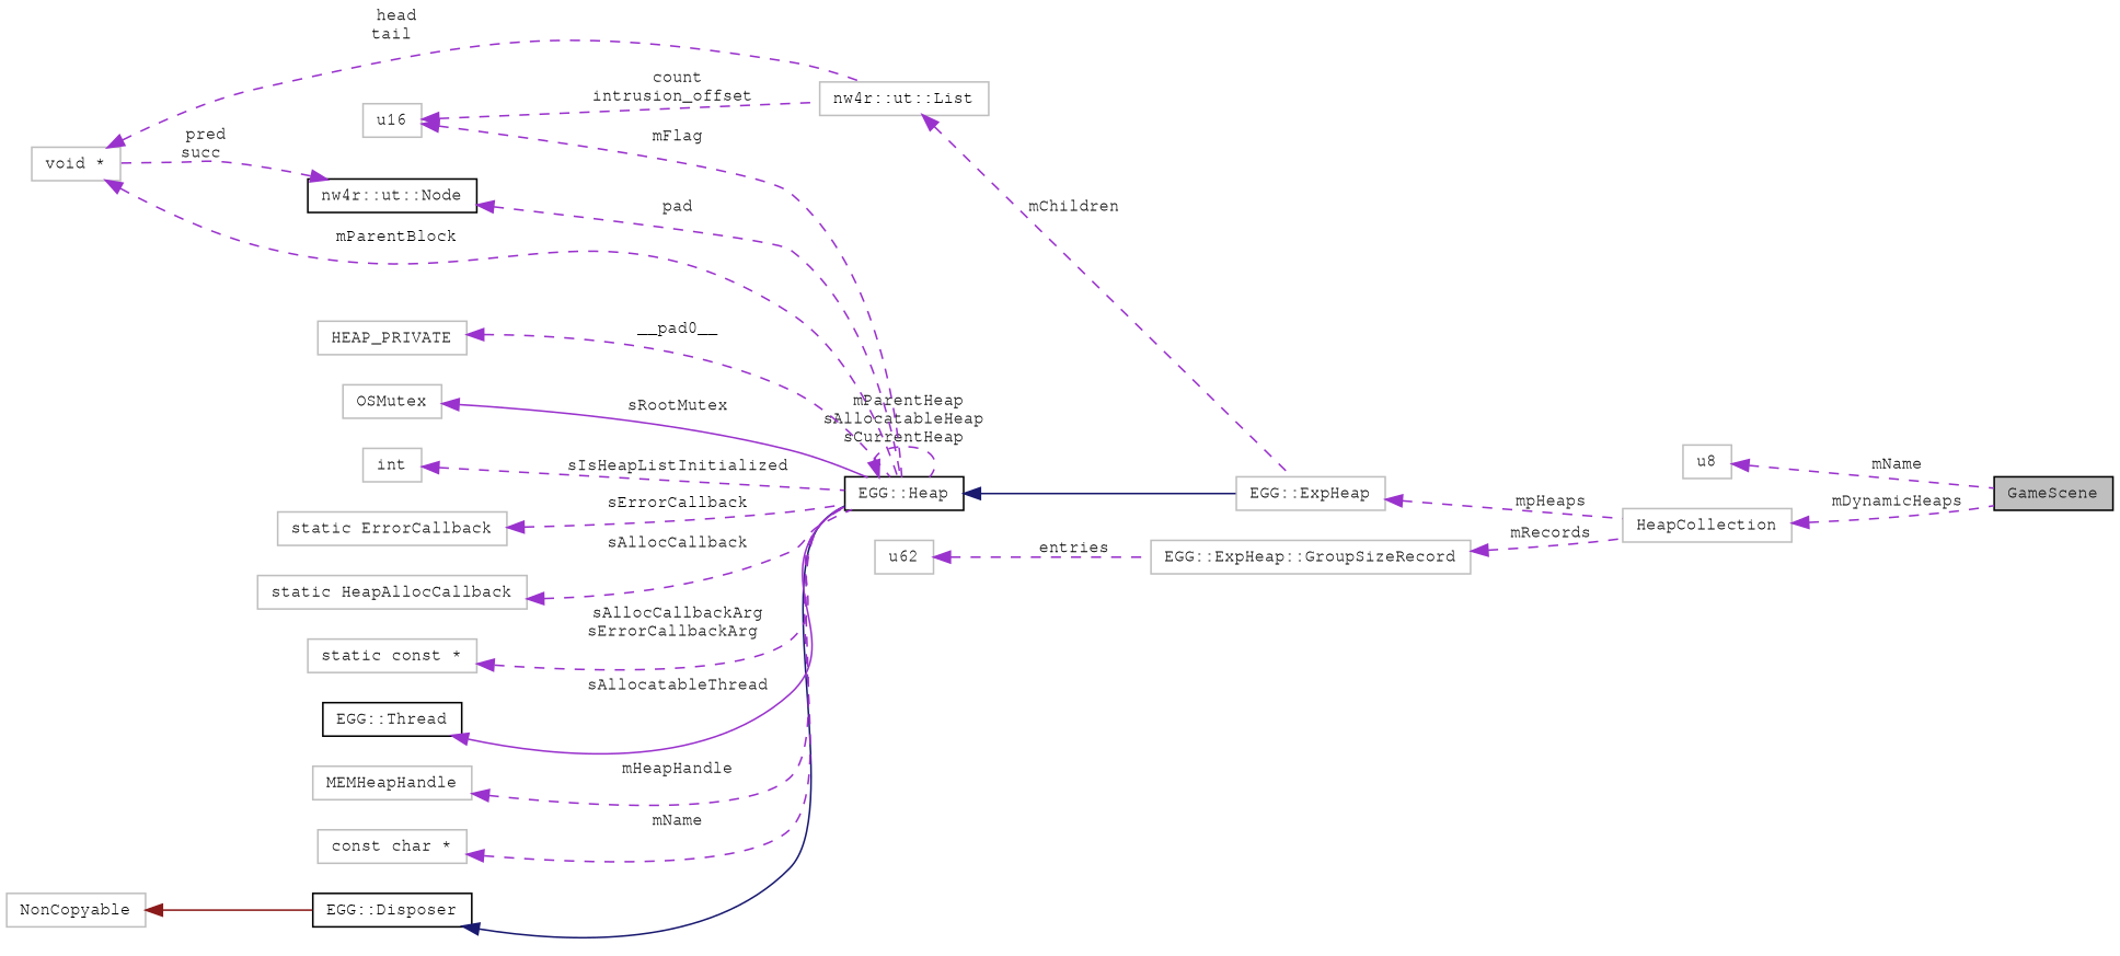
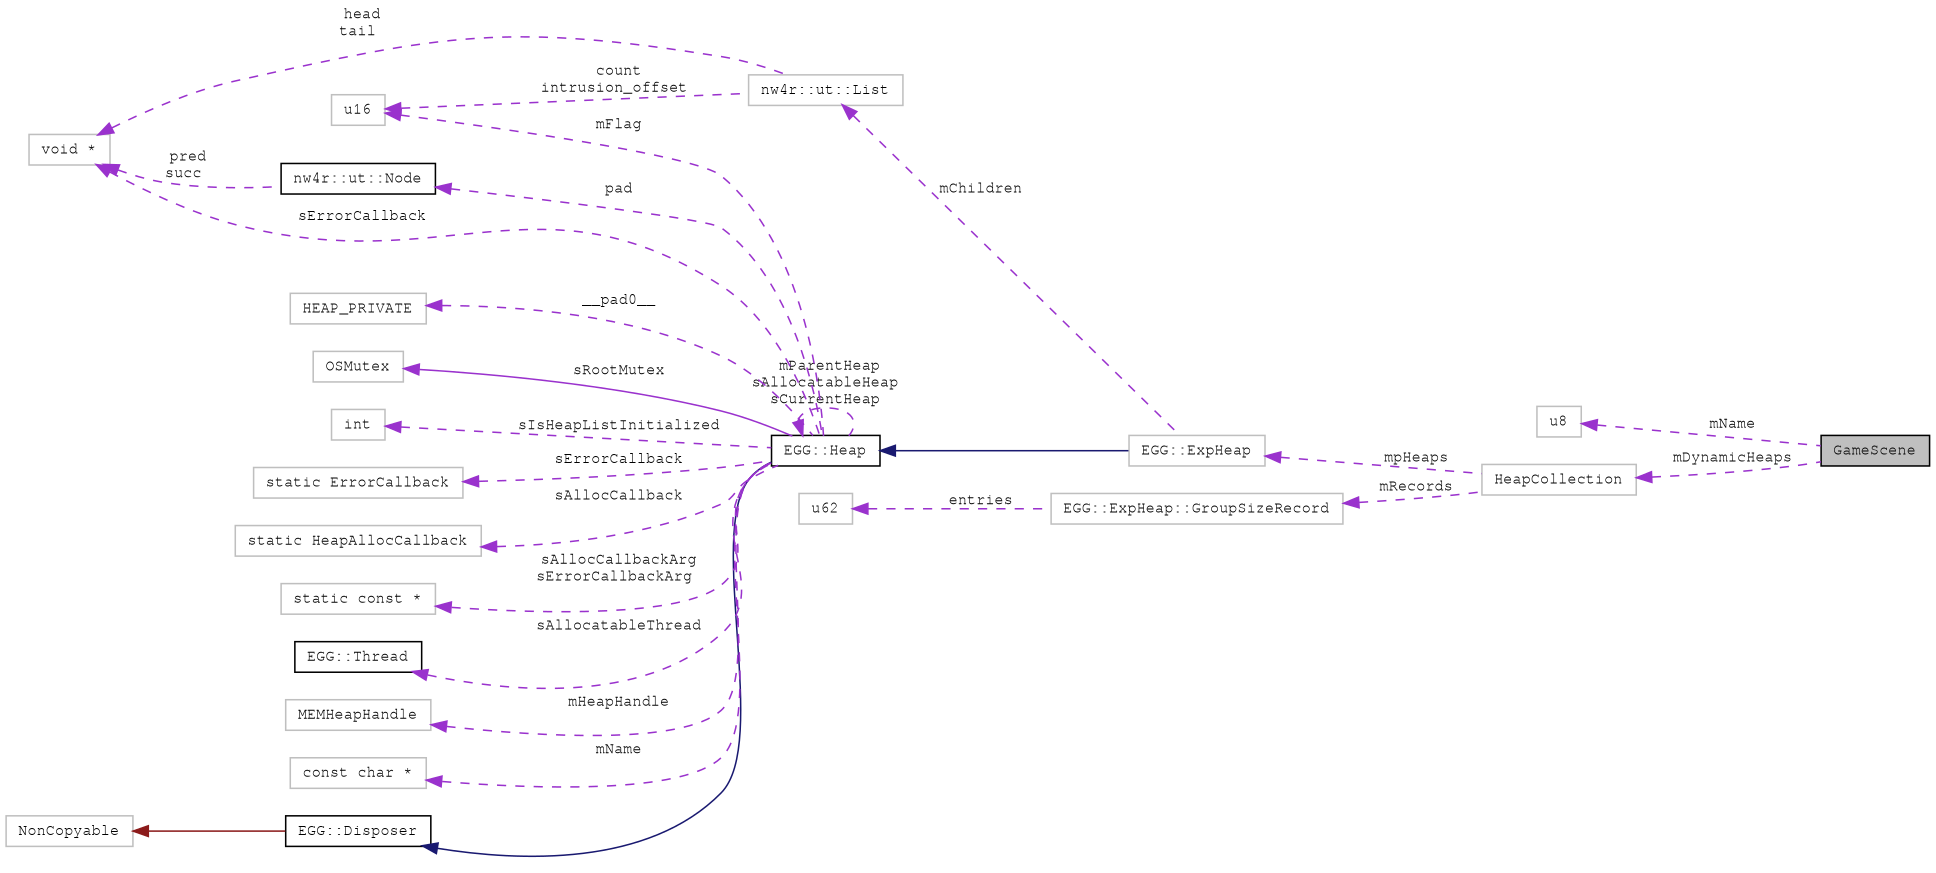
  digraph {
    rankdir=LR
    node [color=grey75 fillcolor=white fontname=FreeMono fontsize=10 shape=record style=filled]
    edge [color=darkorchid3 dir=back fontname=FreeMono fontsize=10 labelfontname=FreeMono labelfontsize=10 style=dashed]
    n1 [color=black fillcolor=grey75 fontcolor=black height=0.2 label=GameScene width=0.4]
    n2 [height=0.2 label=u8 width=0.4]
    n3 [height=0.2 label=HeapCollection width=0.4]
    n4 [height=0.2 label="EGG::ExpHeap" width=0.4]
    n5 [color=black height=0.2 label="EGG::Heap" width=0.4]
    n6 [color=black height=0.2 label="EGG::Disposer" width=0.4]
    n7 [height=0.2 label=NonCopyable width=0.4]
    n8 [height=0.2 label=HEAP_PRIVATE width=0.4]
    n9 [height=0.2 label=OSMutex width=0.4]
    n10 [height=0.2 label=int width=0.4]
    n11 [height=0.2 label="static ErrorCallback" width=0.4]
    n12 [height=0.2 label="static HeapAllocCallback" width=0.4]
    n13 [height=0.2 label="static const *" width=0.4]
    n14 [color=black height=0.2 label="EGG::Thread" width=0.4]
    n15 [height=0.2 label=MEMHeapHandle width=0.4]
    n16 [height=0.2 label="void *" width=0.4]
    n17 [color=black height=0.2 label="nw4r::ut::Node" width=0.4]
    n18 [height=0.2 label="nw4r::ut::List" width=0.4]
    n19 [height=0.2 label=u16 width=0.4]
    n20 [height=0.2 label="const char *" width=0.4]
    n21 [height=0.2 label="EGG::ExpHeap::GroupSizeRecord" width=0.4]
    n22 [height=0.2 label=u62 width=0.4]
    n2 -> n1 [label=" mName"]
    n3 -> n1 [label=" mDynamicHeaps"]
    n4 -> n3 [label=" mpHeaps"]
    n5 -> n4 [color=midnightblue style=solid]
    n5 -> n5 [label=" mParentHeap\nsAllocatableHeap\nsCurrentHeap"]
    n6 -> n5 [color=midnightblue style=solid]
    n7 -> n6 [color=firebrick4 style=solid]
    n8 -> n5 [label=" __pad0__"]
    n9 -> n5 [label=" sRootMutex" style=solid]
    n10 -> n5 [label=" sIsHeapListInitialized"]
    n11 -> n5 [label=" sErrorCallback"]
    n12 -> n5 [label=" sAllocCallback"]
    n13 -> n5 [label=" sAllocCallbackArg\nsErrorCallbackArg"]
-   n14 -> n5 [label=" sAllocatableThread" style=solid]
+   n14 -> n5 [label=" sAllocatableThread"]
    n15 -> n5 [label=" mHeapHandle"]
-   n16 -> n5 [label=" mParentBlock"]
-   n17 -> n16 [label=" pred\nsucc"]
+   n16 -> n5 [label=" sErrorCallback"]
+   n16 -> n17 [label=" pred\nsucc"]
    n16 -> n18 [label=" head\ntail"]
    n17 -> n5 [label=" pad"]
    n18 -> n4 [label=" mChildren"]
    n19 -> n5 [label=" mFlag"]
    n19 -> n18 [label=" count\nintrusion_offset"]
    n20 -> n5 [label=" mName"]
    n21 -> n3 [label=" mRecords"]
    n22 -> n21 [label=" entries"]
  }
